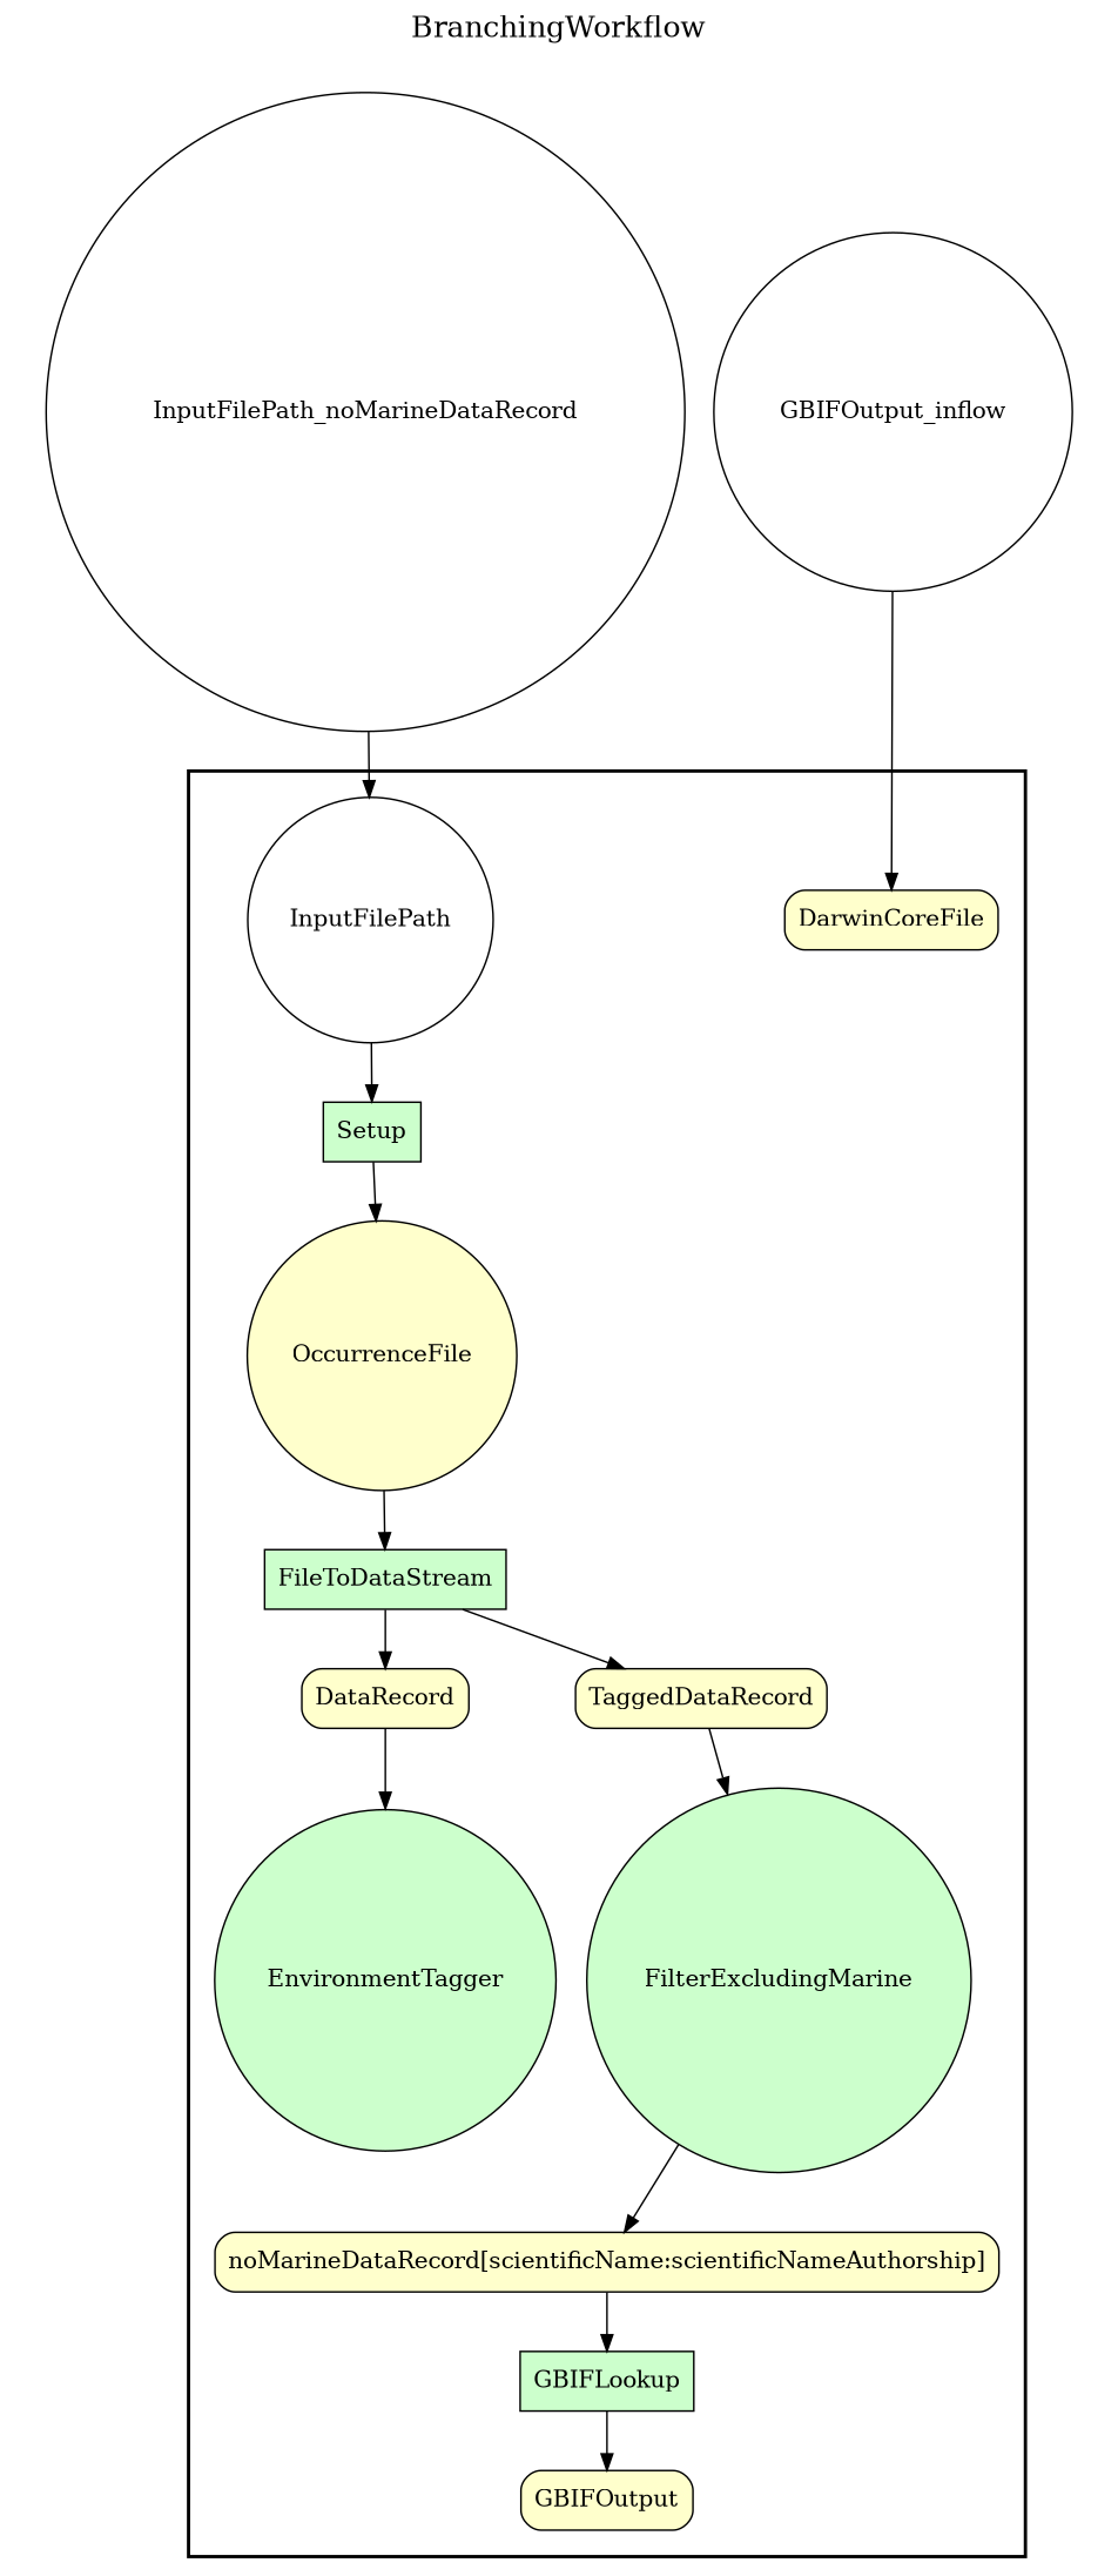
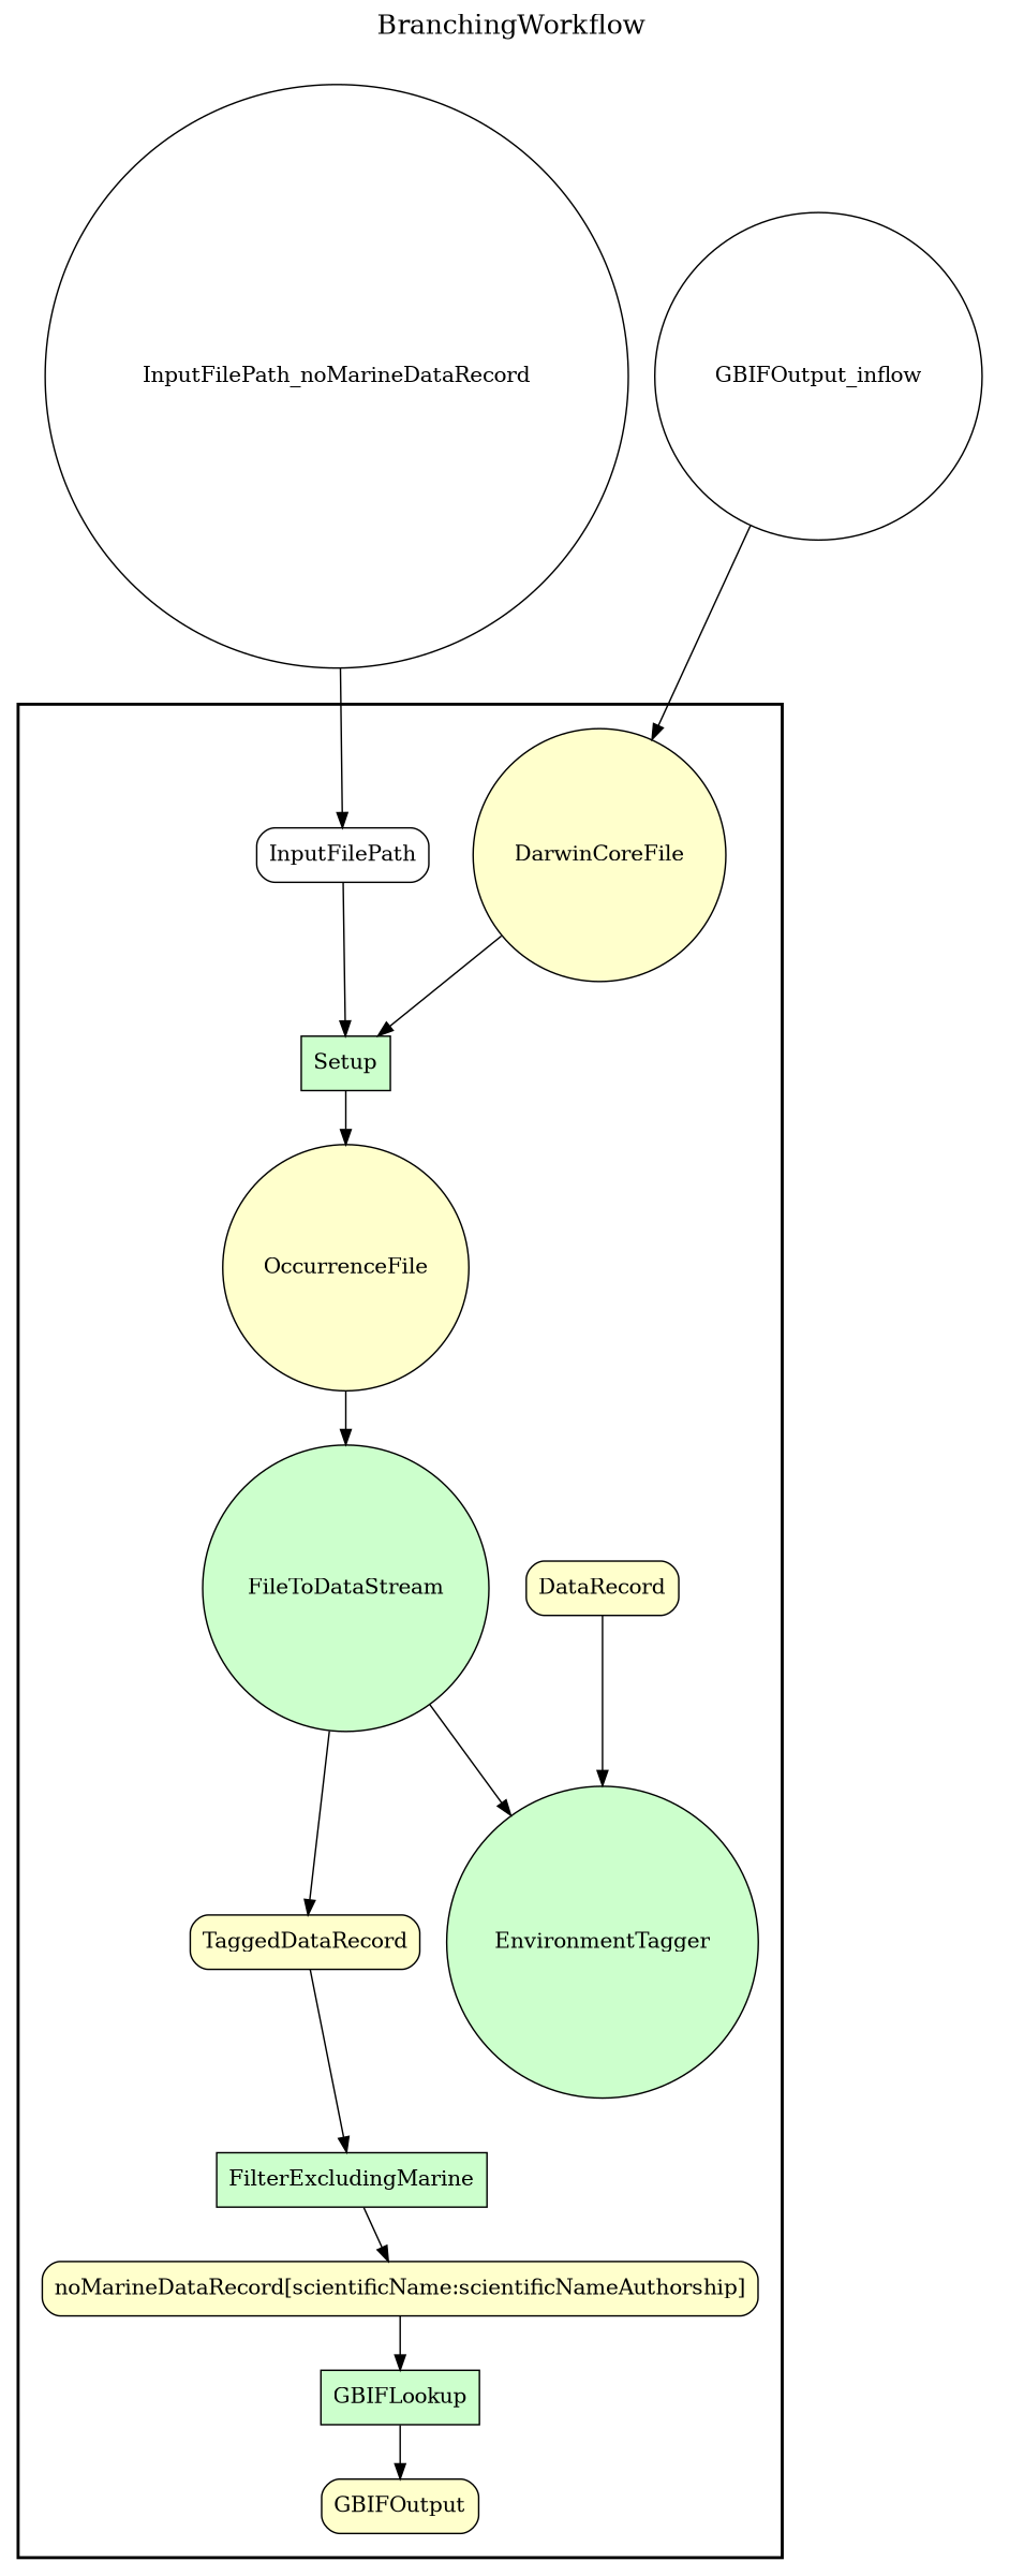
  digraph {
    fontname="DejaVu Serif"
    fontsize=18
    label=BranchingWorkflow
    labelloc=t
    rankdir=TB
    node [fillcolor="#FFFFCC" fontname="DejaVu Serif" peripheries=1 shape=box style="rounded,filled"]
    edge [fontname="DejaVu Serif"]
-   FilterExcludingMarine [fillcolor="#CCFFCC" shape=circle style=filled]
+   FilterExcludingMarine [fillcolor="#CCFFCC" style=filled]
    EnvironmentTagger [fillcolor="#CCFFCC" shape=circle style=filled]
-   FileToDataStream [fillcolor="#CCFFCC" style=filled]
+   FileToDataStream [fillcolor="#CCFFCC" shape=circle style=filled]
    Setup [fillcolor="#CCFFCC" style=filled]
    GBIFLookup [fillcolor="#CCFFCC" style=filled]
-   DarwinCoreFile
+   DarwinCoreFile [shape=circle]
    OccurrenceFile [shape=circle]
    DataRecord
    TaggedDataRecord
    "noMarineDataRecord[scientificName:scientificNameAuthorship]"
    GBIFOutput
-   InputFilePath [fillcolor="#FFFFFF" shape=circle]
+   InputFilePath [fillcolor="#FFFFFF"]
    n13 [fillcolor="#FFFFFF" label=GBIFOutput_inflow shape=circle width=0.2 style=""]
    n14 [fillcolor="#FFFFFF" label=InputFilePath_noMarineDataRecord shape=circle width=0.2 style=""]
    subgraph cluster_1 {
      color=black
      label=""
      penwidth=2
      subgraph cluster_2 {
        color=white
        label=""
        penwidth=2
        FilterExcludingMarine
        EnvironmentTagger
        FileToDataStream
        Setup
        GBIFLookup
        DarwinCoreFile
        OccurrenceFile
        DataRecord
        TaggedDataRecord
        "noMarineDataRecord[scientificName:scientificNameAuthorship]"
        GBIFOutput
        InputFilePath
      }
    }
    subgraph cluster_3 {
      color=white
      label=""
      penwidth=2
      subgraph cluster_4 {
        color=white
        label=""
        penwidth=2
        n13
        n14
      }
    }
    subgraph cluster_5 {
      color=white
      label=""
      penwidth=2
      subgraph cluster_6 {
        color=white
        label=""
        penwidth=2
      }
    }
    FilterExcludingMarine -> "noMarineDataRecord[scientificName:scientificNameAuthorship]"
-   FileToDataStream -> DataRecord
+   FileToDataStream -> EnvironmentTagger
    FileToDataStream -> TaggedDataRecord
    Setup -> OccurrenceFile
    GBIFLookup -> GBIFOutput
+   DarwinCoreFile -> Setup
    OccurrenceFile -> FileToDataStream
    DataRecord -> EnvironmentTagger
    TaggedDataRecord -> FilterExcludingMarine
    "noMarineDataRecord[scientificName:scientificNameAuthorship]" -> GBIFLookup
    InputFilePath -> Setup
    n13 -> DarwinCoreFile
    n14 -> InputFilePath
  }
